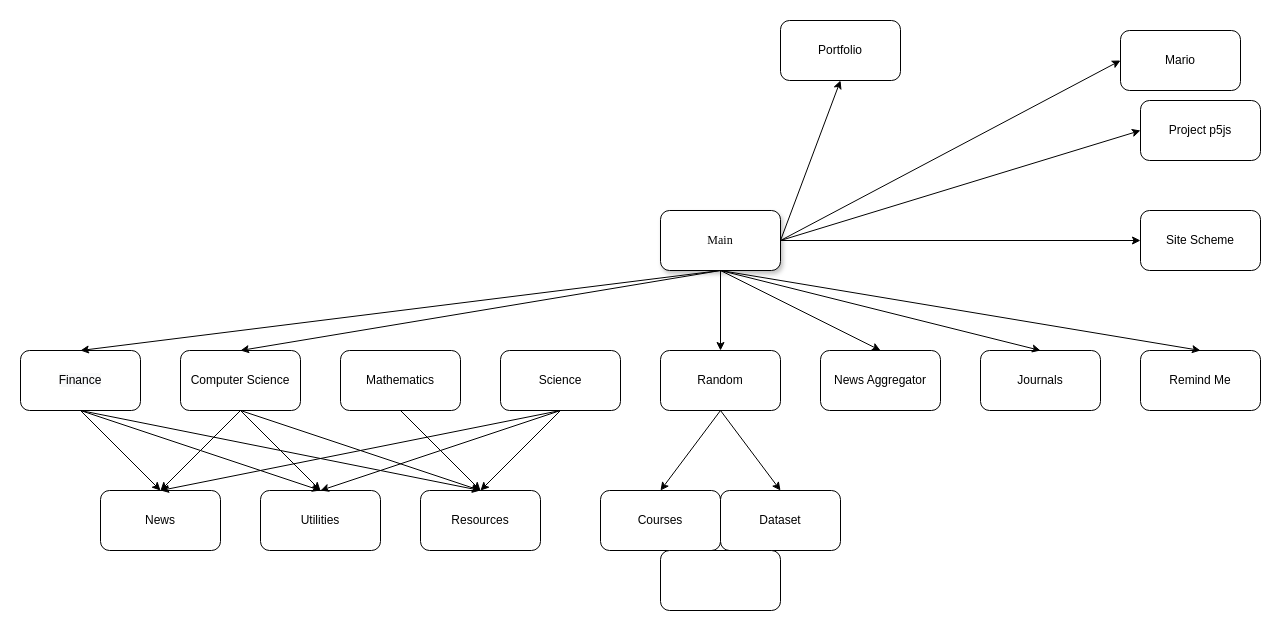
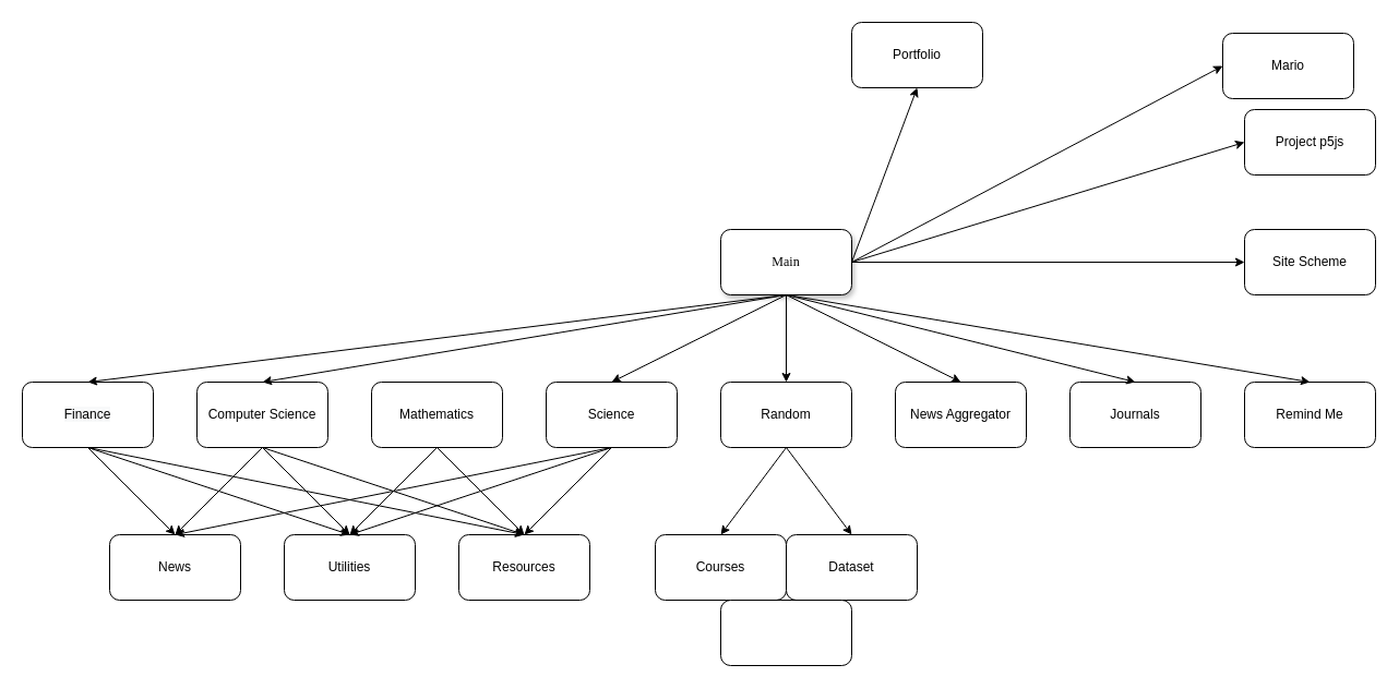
  <mxCell id="0" />
  <mxCell id="1" parent="0" />
  <mxCell id="2" value="Main" style="whiteSpace=wrap;html=1;rounded=1;shadow=1;labelBackgroundColor=none;strokeWidth=1;fontFamily=Verdana;fontSize=12;align=center;" parent="1" vertex="1"><mxGeometry x="660" y="210" width="120" height="60" as="geometry" /></mxCell>
  <mxCell id="3" value="Science" style="rounded=1;whiteSpace=wrap;html=1;" parent="1" vertex="1"><mxGeometry x="500" y="350" width="120" height="60" as="geometry" /></mxCell>
  <mxCell id="4" value="Computer Science" style="rounded=1;whiteSpace=wrap;html=1;" parent="1" vertex="1"><mxGeometry x="180" y="350" width="120" height="60" as="geometry" /></mxCell>
  <mxCell id="5" value="Remind Me" style="rounded=1;whiteSpace=wrap;html=1;" parent="1" vertex="1"><mxGeometry x="1140" y="350" width="120" height="60" as="geometry" /></mxCell>
  <mxCell id="6" value="Journals" style="rounded=1;whiteSpace=wrap;html=1;" parent="1" vertex="1"><mxGeometry x="980" y="350" width="120" height="60" as="geometry" /></mxCell>
  <mxCell id="7" value="&#10;&#10;&lt;span style=&quot;color: rgb(0, 0, 0); font-family: helvetica; font-size: 12px; font-style: normal; font-weight: 400; letter-spacing: normal; text-align: center; text-indent: 0px; text-transform: none; word-spacing: 0px; background-color: rgb(248, 249, 250); display: inline; float: none;&quot;&gt;Finance&lt;/span&gt;&#10;&#10;" style="rounded=1;whiteSpace=wrap;html=1;" parent="1" vertex="1"><mxGeometry x="20" y="350" width="120" height="60" as="geometry" /></mxCell>
  <mxCell id="8" value="Random" style="rounded=1;whiteSpace=wrap;html=1;" parent="1" vertex="1"><mxGeometry x="660" y="350" width="120" height="60" as="geometry" /></mxCell>
  <mxCell id="9" value="Dataset" style="rounded=1;whiteSpace=wrap;html=1;" parent="1" vertex="1"><mxGeometry x="720" y="490" width="120" height="60" as="geometry" /></mxCell>
  <mxCell id="10" value="Courses" style="rounded=1;whiteSpace=wrap;html=1;" parent="1" vertex="1"><mxGeometry x="600" y="490" width="120" height="60" as="geometry" /></mxCell>
  <mxCell id="11" value="Resources" style="rounded=1;whiteSpace=wrap;html=1;" parent="1" vertex="1"><mxGeometry x="420" y="490" width="120" height="60" as="geometry" /></mxCell>
  <mxCell id="12" value="News" style="rounded=1;whiteSpace=wrap;html=1;" parent="1" vertex="1"><mxGeometry x="100" y="490" width="120" height="60" as="geometry" /></mxCell>
  <mxCell id="13" value="Utilities" style="rounded=1;whiteSpace=wrap;html=1;" parent="1" vertex="1"><mxGeometry x="260" y="490" width="120" height="60" as="geometry" /></mxCell>
  <mxCell id="14" value="News Aggregator" style="rounded=1;whiteSpace=wrap;html=1;" parent="1" vertex="1"><mxGeometry x="820" y="350" width="120" height="60" as="geometry" /></mxCell>
  <mxCell id="15" value="Mathematics" style="rounded=1;whiteSpace=wrap;html=1;" parent="1" vertex="1"><mxGeometry x="340" y="350" width="120" height="60" as="geometry" /></mxCell>
  <mxCell id="16" value="" style="endArrow=classic;html=1;exitX=0.5;exitY=1;exitDx=0;exitDy=0;entryX=0.5;entryY=0;entryDx=0;entryDy=0;" parent="1" source="2" target="7" edge="1"><mxGeometry width="50" height="50" relative="1" as="geometry"><mxPoint x="610" y="440" as="sourcePoint" /><mxPoint x="660" y="390" as="targetPoint" /></mxGeometry></mxCell>
  <mxCell id="17" value="" style="endArrow=classic;html=1;exitX=0.5;exitY=1;exitDx=0;exitDy=0;" parent="1" source="2" edge="1"><mxGeometry width="50" height="50" relative="1" as="geometry"><mxPoint x="730" y="320" as="sourcePoint" /><mxPoint x="240" y="350" as="targetPoint" /></mxGeometry></mxCell>
+ <mxCell id="18" value="" style="endArrow=classic;html=1;entryX=0.5;entryY=0;entryDx=0;entryDy=0;exitX=0.5;exitY=1;exitDx=0;exitDy=0;" parent="1" source="2" target="3" edge="1"><mxGeometry width="50" height="50" relative="1" as="geometry"><mxPoint x="720" y="310" as="sourcePoint" /><mxPoint x="110" y="380" as="targetPoint" /></mxGeometry></mxCell>
  <mxCell id="19" value="" style="endArrow=classic;html=1;exitX=0.5;exitY=1;exitDx=0;exitDy=0;entryX=0.5;entryY=0;entryDx=0;entryDy=0;" parent="1" source="2" target="8" edge="1"><mxGeometry width="50" height="50" relative="1" as="geometry"><mxPoint x="760" y="350" as="sourcePoint" /><mxPoint x="120" y="390" as="targetPoint" /></mxGeometry></mxCell>
  <mxCell id="20" value="" style="endArrow=classic;html=1;exitX=0.5;exitY=1;exitDx=0;exitDy=0;entryX=0.5;entryY=0;entryDx=0;entryDy=0;" parent="1" source="8" target="10" edge="1"><mxGeometry width="50" height="50" relative="1" as="geometry"><mxPoint x="770" y="360" as="sourcePoint" /><mxPoint x="130" y="400" as="targetPoint" /></mxGeometry></mxCell>
  <mxCell id="21" value="" style="endArrow=classic;html=1;exitX=0.5;exitY=1;exitDx=0;exitDy=0;entryX=0.5;entryY=0;entryDx=0;entryDy=0;" parent="1" source="8" target="9" edge="1"><mxGeometry width="50" height="50" relative="1" as="geometry"><mxPoint x="780" y="370" as="sourcePoint" /><mxPoint x="140" y="410" as="targetPoint" /></mxGeometry></mxCell>
  <mxCell id="22" value="" style="endArrow=classic;html=1;exitX=0.5;exitY=1;exitDx=0;exitDy=0;entryX=0.5;entryY=0;entryDx=0;entryDy=0;" parent="1" source="2" target="5" edge="1"><mxGeometry width="50" height="50" relative="1" as="geometry"><mxPoint x="790" y="380" as="sourcePoint" /><mxPoint x="150" y="420" as="targetPoint" /></mxGeometry></mxCell>
  <mxCell id="23" value="" style="endArrow=classic;html=1;entryX=0.5;entryY=0;entryDx=0;entryDy=0;" parent="1" target="6" edge="1"><mxGeometry width="50" height="50" relative="1" as="geometry"><mxPoint x="720" y="270" as="sourcePoint" /><mxPoint x="160" y="430" as="targetPoint" /></mxGeometry></mxCell>
  <mxCell id="24" value="" style="endArrow=classic;html=1;entryX=0.5;entryY=0;entryDx=0;entryDy=0;" parent="1" target="14" edge="1"><mxGeometry width="50" height="50" relative="1" as="geometry"><mxPoint x="720" y="270" as="sourcePoint" /><mxPoint x="170" y="440" as="targetPoint" /></mxGeometry></mxCell>
  <mxCell id="25" value="" style="endArrow=classic;html=1;entryX=0.5;entryY=0;entryDx=0;entryDy=0;" parent="1" target="12" edge="1"><mxGeometry width="50" height="50" relative="1" as="geometry"><mxPoint x="80" y="410" as="sourcePoint" /><mxPoint x="160" y="500" as="targetPoint" /></mxGeometry></mxCell>
  <mxCell id="26" value="" style="endArrow=classic;html=1;exitX=0.5;exitY=1;exitDx=0;exitDy=0;entryX=0.5;entryY=0;entryDx=0;entryDy=0;" parent="1" source="7" target="13" edge="1"><mxGeometry width="50" height="50" relative="1" as="geometry"><mxPoint x="830" y="420" as="sourcePoint" /><mxPoint x="320" y="480" as="targetPoint" /></mxGeometry></mxCell>
  <mxCell id="27" value="" style="endArrow=classic;html=1;exitX=0.5;exitY=1;exitDx=0;exitDy=0;entryX=0.5;entryY=0;entryDx=0;entryDy=0;" parent="1" source="7" target="11" edge="1"><mxGeometry width="50" height="50" relative="1" as="geometry"><mxPoint x="840" y="430" as="sourcePoint" /><mxPoint x="200" y="470" as="targetPoint" /></mxGeometry></mxCell>
+ <mxCell id="28" value="" style="endArrow=classic;html=1;exitX=0.5;exitY=1;exitDx=0;exitDy=0;entryX=0.5;entryY=0;entryDx=0;entryDy=0;" parent="1" source="15" target="13" edge="1"><mxGeometry width="50" height="50" relative="1" as="geometry"><mxPoint x="860" y="450" as="sourcePoint" /><mxPoint x="220" y="490" as="targetPoint" /></mxGeometry></mxCell>
  <mxCell id="29" value="" style="endArrow=classic;html=1;exitX=0.5;exitY=1;exitDx=0;exitDy=0;entryX=0.5;entryY=0;entryDx=0;entryDy=0;" parent="1" source="15" target="11" edge="1"><mxGeometry width="50" height="50" relative="1" as="geometry"><mxPoint x="870" y="460" as="sourcePoint" /><mxPoint x="230" y="500" as="targetPoint" /></mxGeometry></mxCell>
  <mxCell id="30" value="" style="endArrow=classic;html=1;exitX=0.5;exitY=1;exitDx=0;exitDy=0;entryX=0.5;entryY=0;entryDx=0;entryDy=0;" parent="1" source="4" target="12" edge="1"><mxGeometry width="50" height="50" relative="1" as="geometry"><mxPoint x="880" y="470" as="sourcePoint" /><mxPoint x="240" y="510" as="targetPoint" /></mxGeometry></mxCell>
  <mxCell id="31" value="" style="endArrow=classic;html=1;exitX=0.5;exitY=1;exitDx=0;exitDy=0;entryX=0.5;entryY=0;entryDx=0;entryDy=0;" parent="1" source="4" target="13" edge="1"><mxGeometry width="50" height="50" relative="1" as="geometry"><mxPoint x="890" y="480" as="sourcePoint" /><mxPoint x="320" y="490" as="targetPoint" /></mxGeometry></mxCell>
  <mxCell id="32" value="" style="endArrow=classic;html=1;exitX=0.5;exitY=1;exitDx=0;exitDy=0;entryX=0.5;entryY=0;entryDx=0;entryDy=0;" parent="1" source="4" target="11" edge="1"><mxGeometry width="50" height="50" relative="1" as="geometry"><mxPoint x="900" y="490" as="sourcePoint" /><mxPoint x="260" y="530" as="targetPoint" /></mxGeometry></mxCell>
  <mxCell id="33" value="" style="endArrow=classic;html=1;exitX=0.5;exitY=1;exitDx=0;exitDy=0;entryX=0.5;entryY=0;entryDx=0;entryDy=0;" parent="1" source="3" target="12" edge="1"><mxGeometry width="50" height="50" relative="1" as="geometry"><mxPoint x="640" y="400" as="sourcePoint" /><mxPoint x="690" y="350" as="targetPoint" /></mxGeometry></mxCell>
  <mxCell id="34" value="" style="endArrow=classic;html=1;entryX=0.5;entryY=0;entryDx=0;entryDy=0;" parent="1" target="13" edge="1"><mxGeometry width="50" height="50" relative="1" as="geometry"><mxPoint x="560" y="410" as="sourcePoint" /><mxPoint x="700" y="360" as="targetPoint" /></mxGeometry></mxCell>
  <mxCell id="35" value="" style="endArrow=classic;html=1;exitX=0.5;exitY=1;exitDx=0;exitDy=0;entryX=0.5;entryY=0;entryDx=0;entryDy=0;" parent="1" source="3" target="11" edge="1"><mxGeometry width="50" height="50" relative="1" as="geometry"><mxPoint x="660" y="420" as="sourcePoint" /><mxPoint x="710" y="370" as="targetPoint" /></mxGeometry></mxCell>
  <mxCell id="36" value="Site Scheme" style="rounded=1;whiteSpace=wrap;html=1;" vertex="1" parent="1"><mxGeometry x="1140" y="210" width="120" height="60" as="geometry" /></mxCell>
  <mxCell id="37" value="" style="endArrow=classic;html=1;exitX=1;exitY=0.5;exitDx=0;exitDy=0;entryX=0;entryY=0.5;entryDx=0;entryDy=0;" edge="1" parent="1" source="2" target="36"><mxGeometry width="50" height="50" relative="1" as="geometry"><mxPoint x="850" y="180" as="sourcePoint" /><mxPoint x="900" y="130" as="targetPoint" /></mxGeometry></mxCell>
  <mxCell id="38" value="Project p5js" style="rounded=1;whiteSpace=wrap;html=1;" vertex="1" parent="1"><mxGeometry x="1140" y="100" width="120" height="60" as="geometry" /></mxCell>
  <mxCell id="39" value="" style="endArrow=classic;html=1;entryX=0;entryY=0.5;entryDx=0;entryDy=0;" edge="1" parent="1" target="38"><mxGeometry width="50" height="50" relative="1" as="geometry"><mxPoint x="780" y="240" as="sourcePoint" /><mxPoint x="950" y="80" as="targetPoint" /></mxGeometry></mxCell>
  <mxCell id="40" value="Mario" style="rounded=1;whiteSpace=wrap;html=1;" vertex="1" parent="1"><mxGeometry x="1120" y="30" width="120" height="60" as="geometry" /></mxCell>
  <mxCell id="41" value="Portfolio" style="rounded=1;whiteSpace=wrap;html=1;" vertex="1" parent="1"><mxGeometry x="780" y="20" width="120" height="60" as="geometry" /></mxCell>
  <mxCell id="42" value="" style="endArrow=classic;html=1;exitX=1;exitY=0.5;exitDx=0;exitDy=0;entryX=0;entryY=0.5;entryDx=0;entryDy=0;" edge="1" parent="1" source="2" target="40"><mxGeometry width="50" height="50" relative="1" as="geometry"><mxPoint x="780" y="180" as="sourcePoint" /><mxPoint x="830" y="130" as="targetPoint" /></mxGeometry></mxCell>
  <mxCell id="43" value="" style="endArrow=classic;html=1;entryX=0.5;entryY=1;entryDx=0;entryDy=0;" edge="1" parent="1" target="41"><mxGeometry width="50" height="50" relative="1" as="geometry"><mxPoint x="780" y="240" as="sourcePoint" /><mxPoint x="760" y="150" as="targetPoint" /></mxGeometry></mxCell>
  <mxCell id="44" value="" style="rounded=1;whiteSpace=wrap;html=1;" vertex="1" parent="1"><mxGeometry x="660" y="550" width="120" height="60" as="geometry" /></mxCell>
